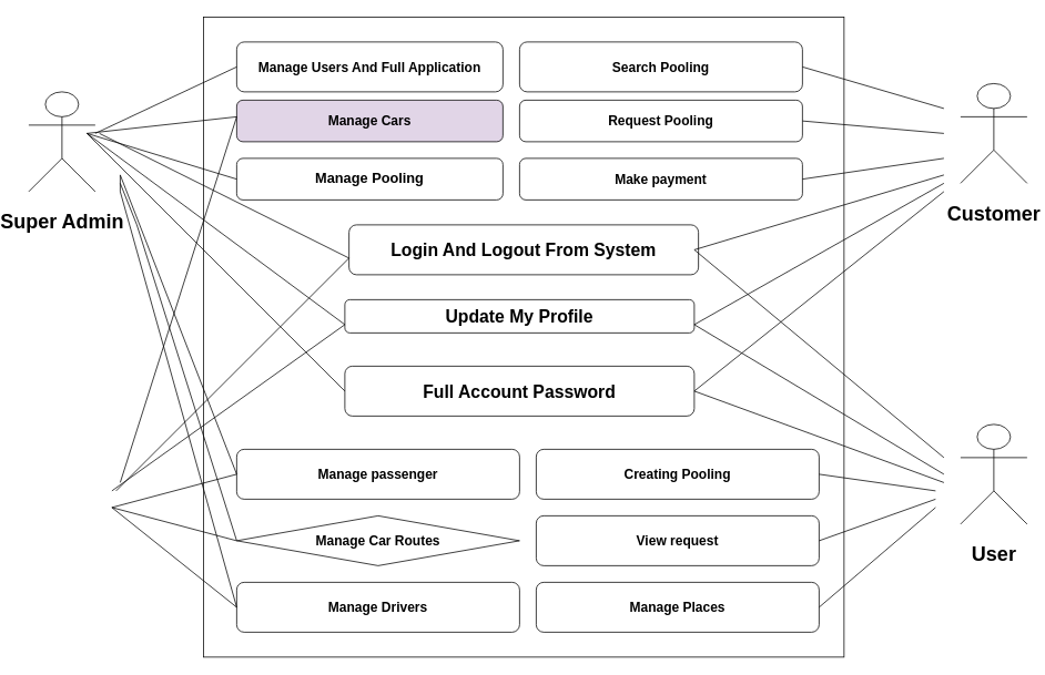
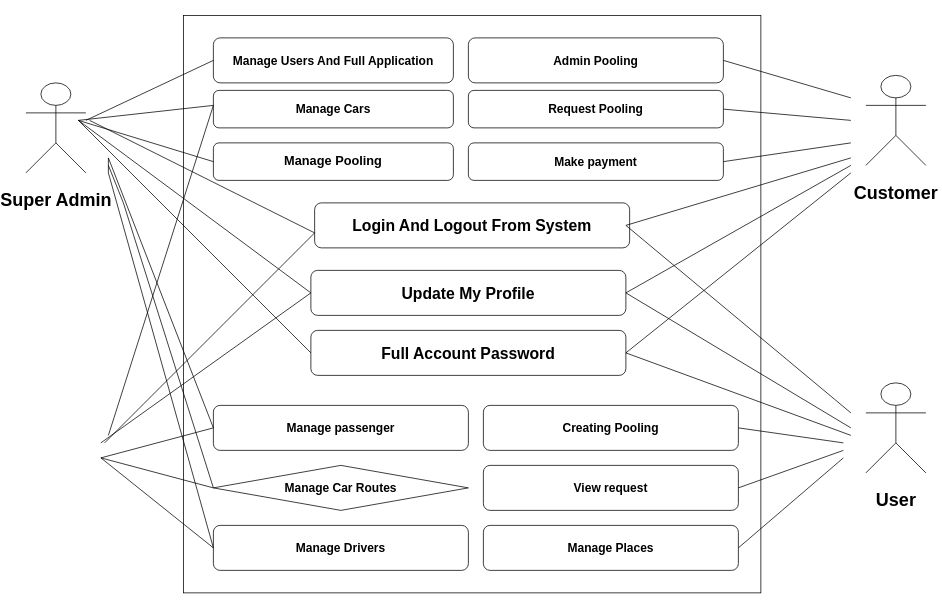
  <mxCell id="0" />
  <mxCell id="1" parent="0" />
  <mxCell id="2" value="Actor" style="shape=umlActor;verticalLabelPosition=bottom;verticalAlign=top;html=1;outlineConnect=0;" vertex="1" parent="1"><mxGeometry x="350" y="140" width="30" height="60" as="geometry" /></mxCell>
  <mxCell id="3" value="" style="whiteSpace=wrap;html=1;aspect=fixed;" vertex="1" parent="1"><mxGeometry x="230" y="20" width="770" height="770" as="geometry" /></mxCell>
  <mxCell id="4" value="&lt;h1&gt;Customer&lt;/h1&gt;" style="shape=umlActor;verticalLabelPosition=bottom;verticalAlign=top;html=1;outlineConnect=0;" vertex="1" parent="1"><mxGeometry x="1140" y="100" width="80" height="120" as="geometry" /></mxCell>
  <mxCell id="5" value="&lt;font style=&quot;font-size: 16px;&quot;&gt;&lt;b&gt;Manage Users And Full Application&lt;/b&gt;&lt;/font&gt;" style="rounded=1;whiteSpace=wrap;html=1;" vertex="1" parent="1"><mxGeometry x="270" width="320" height="60" as="geometry" y="50" /></mxCell>
- <mxCell id="6" value="&lt;font size=&quot;1&quot; style=&quot;&quot;&gt;&lt;b style=&quot;font-size: 16px;&quot;&gt;Manage Cars&lt;/b&gt;&lt;/font&gt;" style="rounded=1;whiteSpace=wrap;html=1;fillColor=#e1d5e7;" vertex="1" parent="1"><mxGeometry x="270" y="120" width="320" height="50" as="geometry" /></mxCell>
+ <mxCell id="6" value="&lt;font size=&quot;1&quot; style=&quot;&quot;&gt;&lt;b style=&quot;font-size: 16px;&quot;&gt;Manage Cars&lt;/b&gt;&lt;/font&gt;" style="rounded=1;whiteSpace=wrap;html=1;" vertex="1" parent="1"><mxGeometry x="270" y="120" width="320" height="50" as="geometry" /></mxCell>
  <mxCell id="7" value="&lt;font style=&quot;font-size: 17px;&quot;&gt;&lt;b&gt;Manage Pooling&lt;/b&gt;&lt;/font&gt;" style="rounded=1;whiteSpace=wrap;html=1;" vertex="1" parent="1"><mxGeometry x="270" y="190" width="320" height="50" as="geometry" /></mxCell>
- <mxCell id="8" value="&lt;span style=&quot;font-size: 16px;&quot;&gt;&lt;b&gt;Search Pooling&lt;/b&gt;&lt;/span&gt;" style="rounded=1;whiteSpace=wrap;html=1;" vertex="1" parent="1"><mxGeometry x="610" width="340" height="60" as="geometry" y="50" /></mxCell>
+ <mxCell id="8" value="&lt;span style=&quot;font-size: 16px;&quot;&gt;&lt;b&gt;Admin Pooling&lt;/b&gt;&lt;/span&gt;" style="rounded=1;whiteSpace=wrap;html=1;" vertex="1" parent="1"><mxGeometry x="610" width="340" height="60" as="geometry" y="50" /></mxCell>
  <mxCell id="9" value="&lt;span style=&quot;font-size: 16px;&quot;&gt;&lt;b&gt;Request Pooling&lt;/b&gt;&lt;/span&gt;" style="rounded=1;whiteSpace=wrap;html=1;" vertex="1" parent="1"><mxGeometry x="610" y="120" width="340" height="50" as="geometry" /></mxCell>
  <mxCell id="10" value="&lt;span style=&quot;font-size: 16px;&quot;&gt;&lt;b&gt;Make payment&lt;/b&gt;&lt;/span&gt;" style="rounded=1;whiteSpace=wrap;html=1;" vertex="1" parent="1"><mxGeometry x="610" y="190" width="340" height="50" as="geometry" /></mxCell>
  <mxCell id="11" value="&lt;b style=&quot;&quot;&gt;&lt;font style=&quot;font-size: 21px;&quot;&gt;Login And Logout From System&lt;/font&gt;&lt;/b&gt;" style="rounded=1;whiteSpace=wrap;html=1;" vertex="1" parent="1"><mxGeometry x="405" y="270" width="420" height="60" as="geometry" /></mxCell>
- <mxCell id="12" value="&lt;b style=&quot;&quot;&gt;&lt;font style=&quot;font-size: 21px;&quot;&gt;Update My Profile&lt;/font&gt;&lt;/b&gt;" style="rounded=1;whiteSpace=wrap;html=1;" vertex="1" parent="1"><mxGeometry x="400" y="360" width="420" height="40" as="geometry" /></mxCell>
+ <mxCell id="12" value="&lt;b style=&quot;&quot;&gt;&lt;font style=&quot;font-size: 21px;&quot;&gt;Update My Profile&lt;/font&gt;&lt;/b&gt;" style="rounded=1;whiteSpace=wrap;html=1;" vertex="1" parent="1"><mxGeometry x="400" y="360" width="420" height="60" as="geometry" /></mxCell>
  <mxCell id="13" value="&lt;b style=&quot;&quot;&gt;&lt;font style=&quot;font-size: 21px;&quot;&gt;Full Account Password&lt;/font&gt;&lt;/b&gt;" style="rounded=1;whiteSpace=wrap;html=1;" vertex="1" parent="1"><mxGeometry x="400" y="440" width="420" height="60" as="geometry" /></mxCell>
  <mxCell id="14" value="&lt;span style=&quot;font-size: 16px;&quot;&gt;&lt;b&gt;Manage Places&lt;/b&gt;&lt;/span&gt;" style="rounded=1;whiteSpace=wrap;html=1;" vertex="1" parent="1"><mxGeometry x="630" y="700" width="340" height="60" as="geometry" /></mxCell>
  <mxCell id="15" value="&lt;span style=&quot;font-size: 16px;&quot;&gt;&lt;b&gt;View request&lt;/b&gt;&lt;/span&gt;" style="rounded=1;whiteSpace=wrap;html=1;" vertex="1" parent="1"><mxGeometry x="630" y="620" width="340" height="60" as="geometry" /></mxCell>
  <mxCell id="16" value="&lt;span style=&quot;font-size: 16px;&quot;&gt;&lt;b&gt;Creating&lt;/b&gt; &lt;b&gt;Pooling&lt;/b&gt;&lt;/span&gt;" style="rounded=1;whiteSpace=wrap;html=1;" vertex="1" parent="1"><mxGeometry x="630" y="540" width="340" height="60" as="geometry" /></mxCell>
  <mxCell id="17" value="&lt;span style=&quot;font-size: 16px;&quot;&gt;&lt;b&gt;Manage&lt;/b&gt; &lt;b&gt;Drivers&lt;/b&gt;&lt;/span&gt;" style="rounded=1;whiteSpace=wrap;html=1;" vertex="1" parent="1"><mxGeometry x="270" y="700" width="340" height="60" as="geometry" /></mxCell>
  <mxCell id="18" value="&lt;span style=&quot;font-size: 16px;&quot;&gt;&lt;b&gt;Manage Car Routes&lt;/b&gt;&lt;/span&gt;" style="rhombus;whiteSpace=wrap;html=1;" vertex="1" parent="1"><mxGeometry x="270" y="620" width="340" height="60" as="geometry" /></mxCell>
  <mxCell id="19" value="&lt;span style=&quot;font-size: 16px;&quot;&gt;&lt;b&gt;Manage&lt;/b&gt;&amp;nbsp;&lt;b&gt;passenger&lt;/b&gt;&lt;/span&gt;" style="rounded=1;whiteSpace=wrap;html=1;" vertex="1" parent="1"><mxGeometry x="270" y="540" width="340" height="60" as="geometry" /></mxCell>
  <mxCell id="20" value="" style="endArrow=none;html=1;rounded=0;fontSize=16;entryX=0;entryY=0.5;entryDx=0;entryDy=0;" edge="1" parent="1" target="5"><mxGeometry width="50" height="50" relative="1" as="geometry"><mxPoint x="100" y="160" as="sourcePoint" /><mxPoint x="190" y="110" as="targetPoint" /></mxGeometry></mxCell>
  <mxCell id="21" value="" style="endArrow=none;html=1;rounded=0;fontSize=16;" edge="1" parent="1"><mxGeometry width="50" height="50" relative="1" as="geometry"><mxPoint x="90" y="160" as="sourcePoint" /><mxPoint x="130" y="580" as="targetPoint" /><Array as="points"><mxPoint x="270" y="140" /></Array></mxGeometry></mxCell>
  <mxCell id="22" value="" style="endArrow=none;html=1;rounded=0;fontSize=16;entryX=0;entryY=0.5;entryDx=0;entryDy=0;" edge="1" parent="1" target="7"><mxGeometry width="50" height="50" relative="1" as="geometry"><mxPoint x="90" y="160" as="sourcePoint" /><mxPoint x="190" y="110" as="targetPoint" /></mxGeometry></mxCell>
  <mxCell id="23" value="" style="endArrow=none;html=1;rounded=0;fontSize=21;" edge="1" parent="1"><mxGeometry width="50" height="50" relative="1" as="geometry"><mxPoint x="105" y="160" as="sourcePoint" /><mxPoint x="125" y="590" as="targetPoint" /><Array as="points"><mxPoint x="405" y="310" /></Array></mxGeometry></mxCell>
  <mxCell id="24" value="" style="endArrow=none;html=1;rounded=0;fontSize=21;" edge="1" parent="1"><mxGeometry width="50" height="50" relative="1" as="geometry"><mxPoint x="90" y="160" as="sourcePoint" /><mxPoint x="120" y="590" as="targetPoint" /><Array as="points"><mxPoint x="400" y="390" /></Array></mxGeometry></mxCell>
  <mxCell id="25" value="" style="endArrow=none;html=1;rounded=0;fontSize=21;entryX=0;entryY=0.5;entryDx=0;entryDy=0;" edge="1" parent="1" target="13"><mxGeometry width="50" height="50" relative="1" as="geometry"><mxPoint x="90" y="160" as="sourcePoint" /><mxPoint x="160" y="350" as="targetPoint" /></mxGeometry></mxCell>
  <mxCell id="26" value="" style="endArrow=none;html=1;rounded=0;fontSize=21;" edge="1" parent="1"><mxGeometry width="50" height="50" relative="1" as="geometry"><mxPoint x="130" y="210" as="sourcePoint" /><mxPoint x="120" y="610" as="targetPoint" /><Array as="points"><mxPoint x="270" y="570" /></Array></mxGeometry></mxCell>
  <mxCell id="27" value="" style="endArrow=none;html=1;rounded=0;fontSize=21;" edge="1" parent="1"><mxGeometry width="50" height="50" relative="1" as="geometry"><mxPoint x="130" y="220" as="sourcePoint" /><mxPoint x="120" y="610" as="targetPoint" /><Array as="points"><mxPoint x="150" y="270" /><mxPoint x="270" y="650" /></Array></mxGeometry></mxCell>
  <mxCell id="28" value="" style="endArrow=none;html=1;rounded=0;fontSize=21;" edge="1" parent="1"><mxGeometry width="50" height="50" relative="1" as="geometry"><mxPoint x="130" y="210" as="sourcePoint" /><mxPoint x="120" y="610" as="targetPoint" /><Array as="points"><mxPoint x="130" y="230" /><mxPoint x="270" y="730" /></Array></mxGeometry></mxCell>
  <mxCell id="29" value="&lt;h1&gt;Super Admin&lt;/h1&gt;" style="shape=umlActor;verticalLabelPosition=bottom;verticalAlign=top;html=1;outlineConnect=0;" vertex="1" parent="1"><mxGeometry x="20" y="110" width="80" height="120" as="geometry" /></mxCell>
  <mxCell id="30" value="&lt;h1&gt;User&lt;/h1&gt;" style="shape=umlActor;verticalLabelPosition=bottom;verticalAlign=top;html=1;outlineConnect=0;" vertex="1" parent="1"><mxGeometry x="1140" y="510" width="80" height="120" as="geometry" /></mxCell>
  <mxCell id="31" value="" style="endArrow=none;html=1;rounded=0;fontSize=13;exitX=1;exitY=0.5;exitDx=0;exitDy=0;" edge="1" parent="1" source="8"><mxGeometry width="50" height="50" relative="1" as="geometry"><mxPoint x="1060" y="150" as="sourcePoint" /><mxPoint x="1120" y="130" as="targetPoint" /></mxGeometry></mxCell>
  <mxCell id="32" value="" style="endArrow=none;html=1;rounded=0;fontSize=13;exitX=1;exitY=0.5;exitDx=0;exitDy=0;" edge="1" parent="1" source="9"><mxGeometry width="50" height="50" relative="1" as="geometry"><mxPoint x="1030" y="320" as="sourcePoint" /><mxPoint x="1120" y="160" as="targetPoint" /><Array as="points" /></mxGeometry></mxCell>
  <mxCell id="33" value="" style="endArrow=none;html=1;rounded=0;fontSize=13;exitX=1;exitY=0.5;exitDx=0;exitDy=0;" edge="1" parent="1" source="10"><mxGeometry width="50" height="50" relative="1" as="geometry"><mxPoint x="1040" y="460" as="sourcePoint" /><mxPoint x="1120" y="190" as="targetPoint" /><Array as="points" /></mxGeometry></mxCell>
  <mxCell id="34" value="" style="endArrow=none;html=1;rounded=0;fontSize=13;" edge="1" parent="1"><mxGeometry width="50" height="50" relative="1" as="geometry"><mxPoint x="1120" y="210" as="sourcePoint" /><mxPoint x="1120" y="550" as="targetPoint" /><Array as="points"><mxPoint x="820" y="300" /></Array></mxGeometry></mxCell>
  <mxCell id="35" value="" style="endArrow=none;html=1;rounded=0;fontSize=13;" edge="1" parent="1"><mxGeometry width="50" height="50" relative="1" as="geometry"><mxPoint x="1120" y="570" as="sourcePoint" /><mxPoint x="1120" y="220" as="targetPoint" /><Array as="points"><mxPoint x="820" y="390" /></Array></mxGeometry></mxCell>
  <mxCell id="36" value="" style="endArrow=none;html=1;rounded=0;fontSize=13;" edge="1" parent="1"><mxGeometry width="50" height="50" relative="1" as="geometry"><mxPoint x="1120" y="580" as="sourcePoint" /><mxPoint x="1120" y="230" as="targetPoint" /><Array as="points"><mxPoint x="820" y="470" /></Array></mxGeometry></mxCell>
  <mxCell id="37" value="" style="endArrow=none;html=1;rounded=0;fontSize=13;exitX=1;exitY=0.5;exitDx=0;exitDy=0;" edge="1" parent="1" source="16"><mxGeometry width="50" height="50" relative="1" as="geometry"><mxPoint x="1050" y="660" as="sourcePoint" /><mxPoint x="1110" y="590" as="targetPoint" /></mxGeometry></mxCell>
  <mxCell id="38" value="" style="endArrow=none;html=1;rounded=0;fontSize=13;exitX=1;exitY=0.5;exitDx=0;exitDy=0;" edge="1" parent="1" source="15"><mxGeometry width="50" height="50" relative="1" as="geometry"><mxPoint x="1040" y="700" as="sourcePoint" /><mxPoint x="1110" y="600" as="targetPoint" /></mxGeometry></mxCell>
  <mxCell id="39" value="" style="endArrow=none;html=1;rounded=0;fontSize=13;exitX=1;exitY=0.5;exitDx=0;exitDy=0;" edge="1" parent="1" source="14"><mxGeometry width="50" height="50" relative="1" as="geometry"><mxPoint x="1070" y="810" as="sourcePoint" /><mxPoint x="1110" y="610" as="targetPoint" /></mxGeometry></mxCell>
